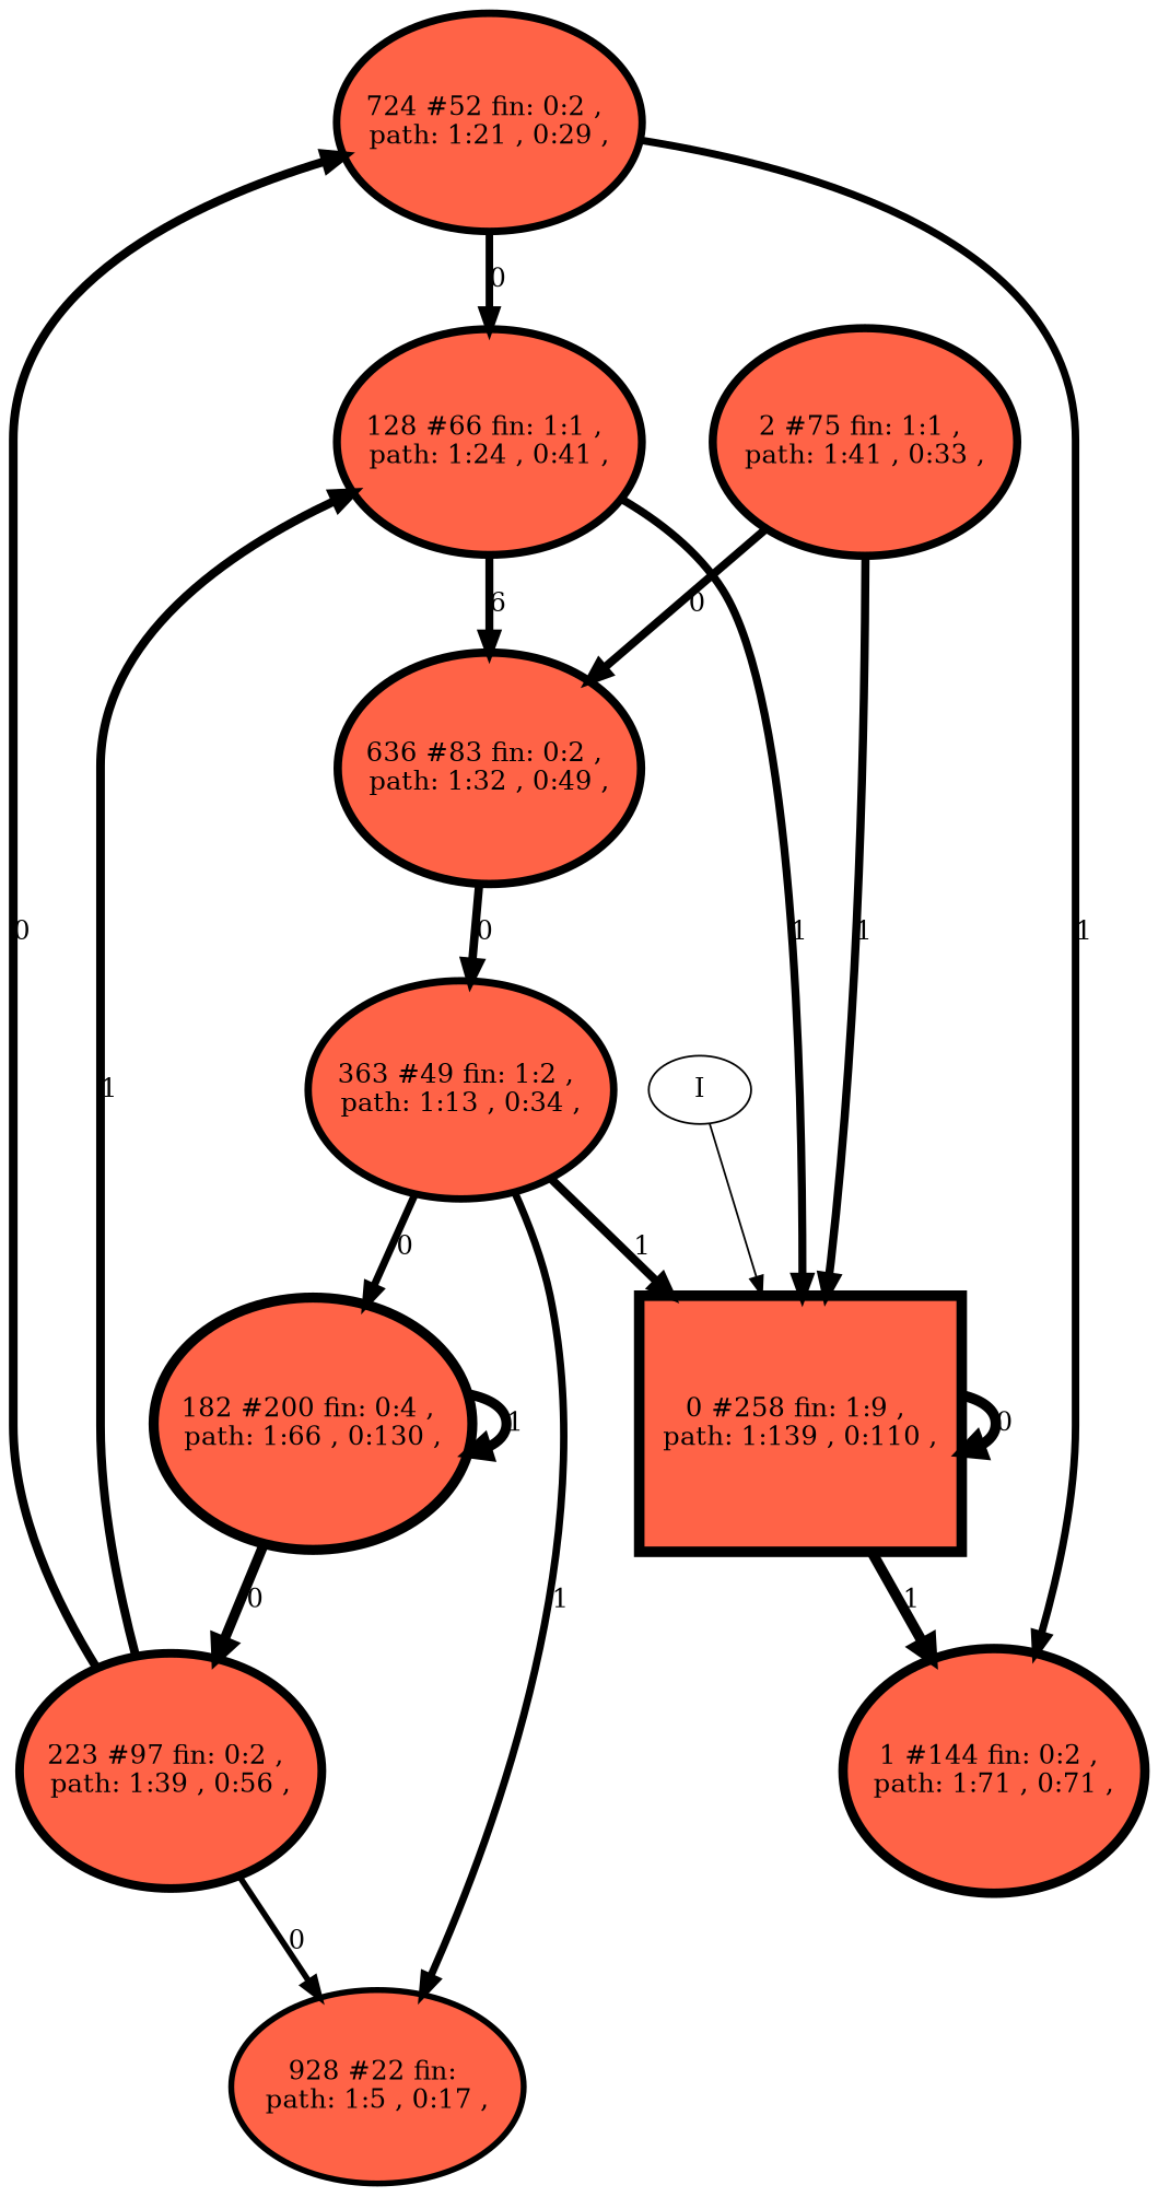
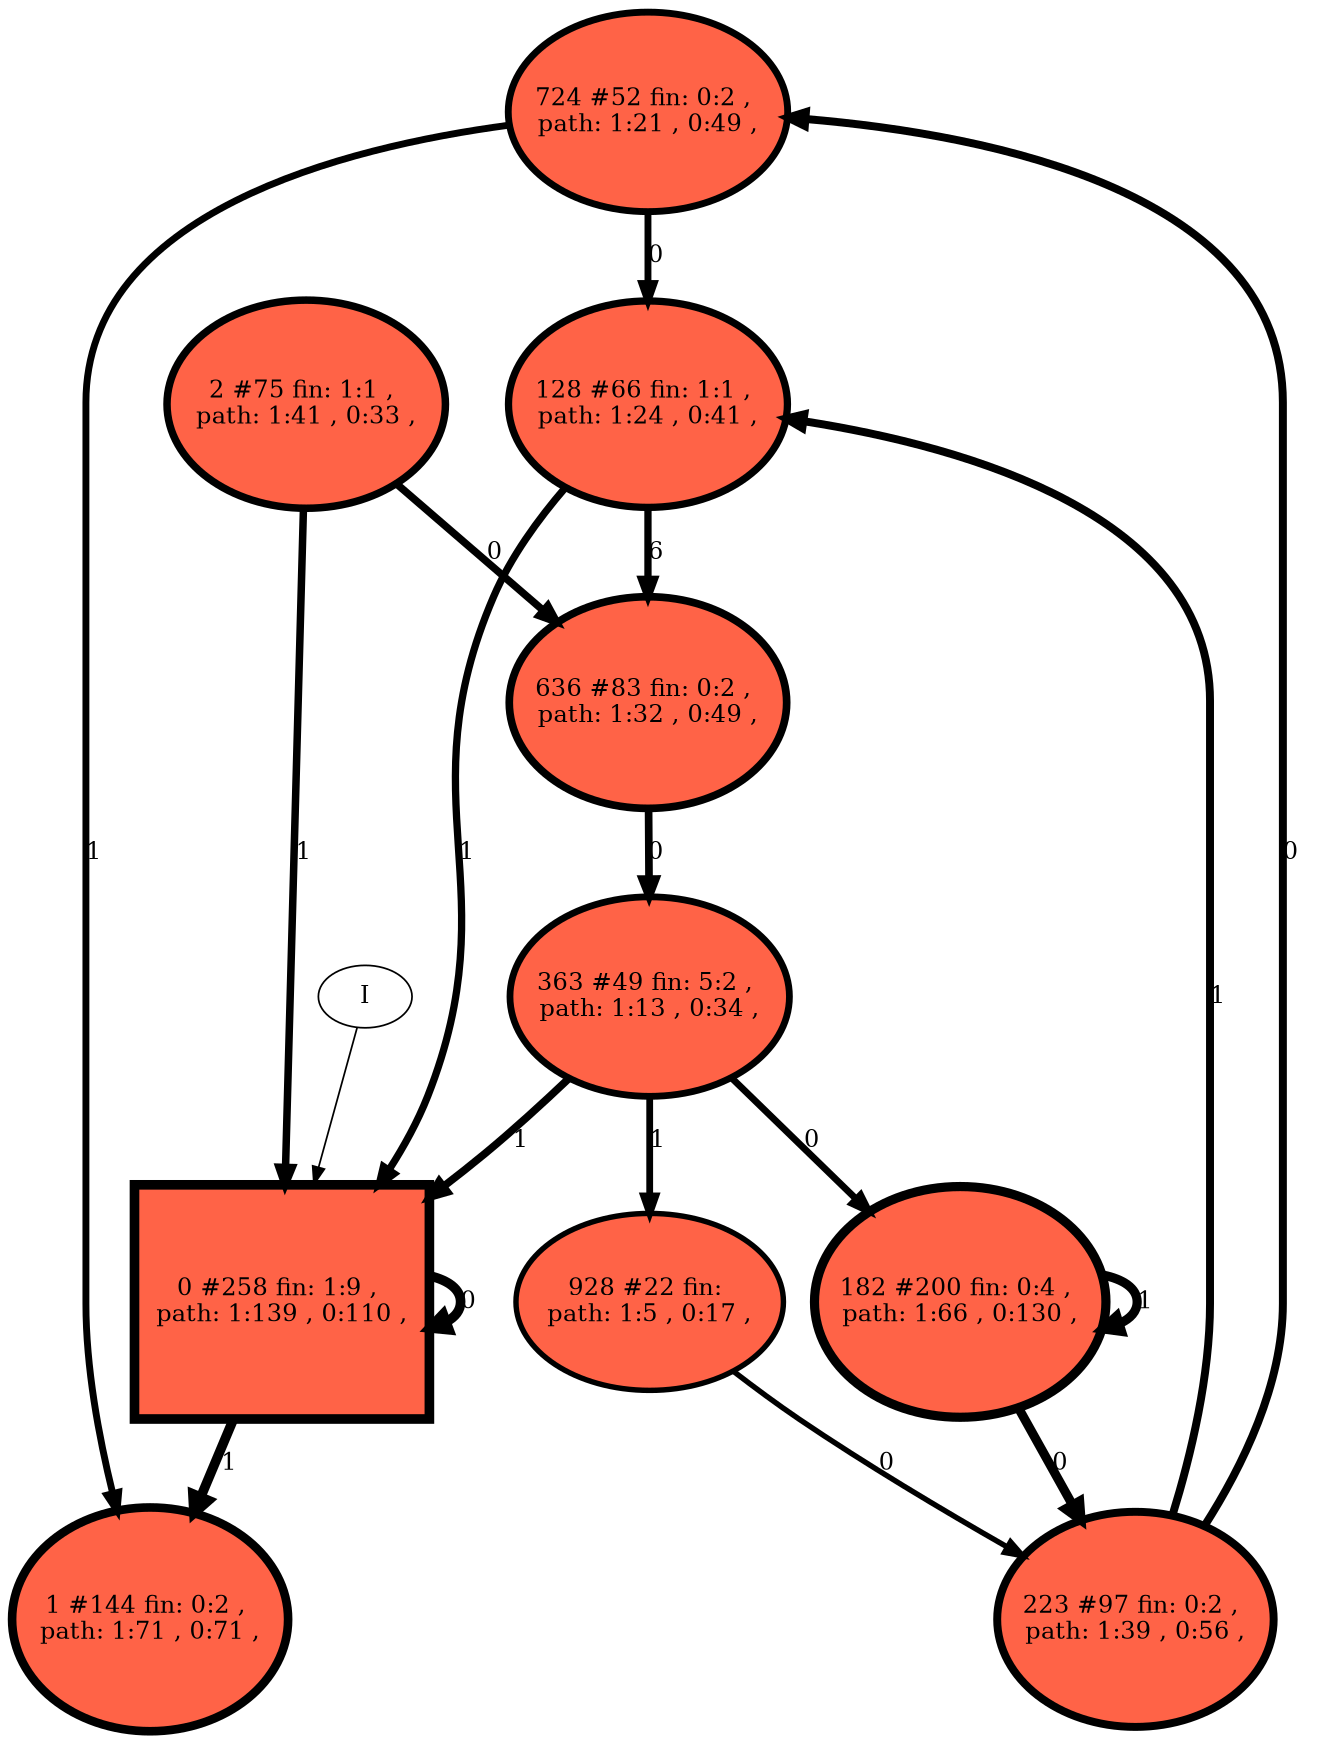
  digraph {
    node [fillcolor=tomato style=filled]
    edge [penwidth=5.55683]
    n1 [height=1.88051 label="0 #258 fin: 1:9 , \n path: 1:139 , 0:110 , " penwidth=5.55683 shape=box width=1.88051]
    n2 [height=1.78787 label="1 #144 fin: 0:2 , \n path: 1:71 , 0:71 , " penwidth=4.97673 width=1.78787]
    I [fillcolor="" style=""]
    n4 [height=1.67349 label="2 #75 fin: 1:1 , \n path: 1:41 , 0:33 , " penwidth=4.33073 width=1.67349]
    n5 [height=1.69209 label="636 #83 fin: 0:2 , \n path: 1:32 , 0:49 , " penwidth=4.43082 width=1.69209]
    n6 [height=1.84107 label="182 #200 fin: 0:4 , \n path: 1:66 , 0:130 , " penwidth=5.3033 width=1.84107]
    n7 [height=1.72008 label="223 #97 fin: 0:2 , \n path: 1:39 , 0:56 , " penwidth=4.58497 width=1.72008]
-   n8 [height=1.59169 label="363 #49 fin: 1:2 , \n path: 1:13 , 0:34 , " penwidth=3.91202 width=1.59169]
+   n8 [height=1.59169 label="363 #49 fin: 5:2 , \n path: 1:13 , 0:34 , " penwidth=3.91202 width=1.59169]
    n9 [height=1.64956 label="128 #66 fin: 1:1 , \n path: 1:24 , 0:41 , " penwidth=4.20469 width=1.64956]
-   n10 [height=1.60348 label="724 #52 fin: 0:2 , \n path: 1:21 , 0:29 , " penwidth=3.97029 width=1.60348]
+   n10 [height=1.60348 label="724 #52 fin: 0:2 , \n path: 1:21 , 0:49 , " penwidth=3.97029 width=1.60348]
    n11 [height=1.41961 label="928 #22 fin: \n path: 1:5 , 0:17 , " penwidth=3.13549 width=1.41961]
    n1 -> n1 [label="0 "]
    n1 -> n2 [label="1 "]
    I -> n1 [penwidth=""]
    n4 -> n1 [label="1 " penwidth=4.33073]
    n4 -> n5 [label="0 " penwidth=4.33073]
    n5 -> n8 [label="0 " penwidth=4.43082]
    n6 -> n6 [label="1 " penwidth=5.3033]
    n6 -> n7 [label="0 " penwidth=5.3033]
    n7 -> n9 [label="1 " penwidth=4.58497]
    n7 -> n10 [label="0 " penwidth=4.58497]
    n8 -> n1 [label="1 " penwidth=4.43082]
    n8 -> n6 [label="0 " penwidth=3.91202]
    n8 -> n11 [label="1 " penwidth=3.91202]
    n9 -> n1 [label="1 " penwidth=4.20469]
    n9 -> n5 [label="6 " penwidth=4.20469]
    n10 -> n2 [label="1 " penwidth=3.97029]
    n10 -> n9 [label="0 " penwidth=3.97029]
-   n7 -> n11 [label="0 " penwidth=3.13549]
+   n11 -> n7 [label="0 " penwidth=3.13549]
  }
